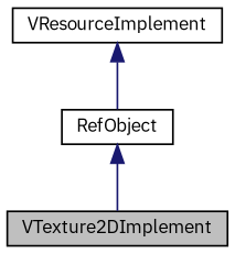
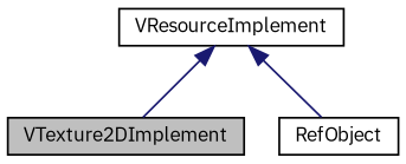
  digraph {
    fontname="IBM Plex Sans"
    node [color=black fillcolor=white fontname="IBM Plex Sans" fontsize=10 shape=record style=filled]
    edge [color=midnightblue dir=back fontname="IBM Plex Sans" fontsize=10 labelfontname=Helvetica labelfontsize=10 style=solid]
    n1 [fillcolor=grey75 fontcolor=black height=0.2 label=VTexture2DImplement width=0.4]
    n2 [height=0.2 label=VResourceImplement width=0.4]
    n3 [height=0.2 label=RefObject width=0.4]
-   n3 -> n1
+   n2 -> n1
    n2 -> n3
  }
